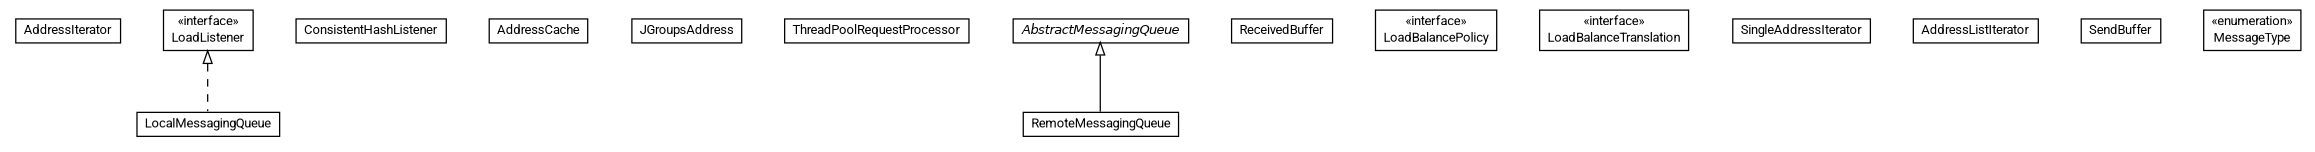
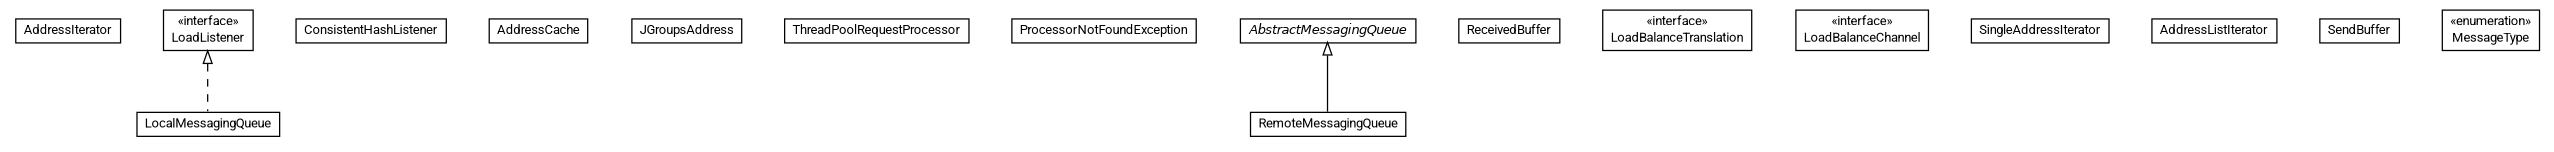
  digraph {
    fontname=Roboto
    nodesep=0.25
    ranksep=0.5
    node [fontcolor=black fontname=Roboto fontsize=10.0 shape=plaintext]
    edge [arrowtail=empty dir=back fontname=Roboto fontsize=10 headport=p labelfontname=Helvetica labelfontsize=10 tailport=p]
    n1 [label=<<table title="pt.ist.fenixframework.backend.infinispan.messaging.AddressIterator" border="0" cellborder="1" cellspacing="0" cellpadding="2" port="p" href="./AddressIterator.html"> 		<tr><td><table border="0" cellspacing="0" cellpadding="1"> <tr><td align="center" balign="center"> AddressIterator </td></tr> 		</table></td></tr> 		</table>>]
    n2 [label=<<table title="pt.ist.fenixframework.backend.infinispan.messaging.LocalMessagingQueue" border="0" cellborder="1" cellspacing="0" cellpadding="2" port="p" href="./LocalMessagingQueue.html"> 		<tr><td><table border="0" cellspacing="0" cellpadding="1"> <tr><td align="center" balign="center"> LocalMessagingQueue </td></tr> 		</table></td></tr> 		</table>>]
    n3 [label=<<table title="pt.ist.fenixframework.backend.infinispan.messaging.LocalMessagingQueue.ConsistentHashListener" border="0" cellborder="1" cellspacing="0" cellpadding="2" port="p" href="./LocalMessagingQueue.ConsistentHashListener.html"> 		<tr><td><table border="0" cellspacing="0" cellpadding="1"> <tr><td align="center" balign="center"> ConsistentHashListener </td></tr> 		</table></td></tr> 		</table>>]
    n4 [label=<<table title="pt.ist.fenixframework.backend.infinispan.messaging.AddressCache" border="0" cellborder="1" cellspacing="0" cellpadding="2" port="p" href="./AddressCache.html"> 		<tr><td><table border="0" cellspacing="0" cellpadding="1"> <tr><td align="center" balign="center"> AddressCache </td></tr> 		</table></td></tr> 		</table>>]
    n5 [label=<<table title="pt.ist.fenixframework.backend.infinispan.messaging.AddressCache.JGroupsAddress" border="0" cellborder="1" cellspacing="0" cellpadding="2" port="p" href="./AddressCache.JGroupsAddress.html"> 		<tr><td><table border="0" cellspacing="0" cellpadding="1"> <tr><td align="center" balign="center"> JGroupsAddress </td></tr> 		</table></td></tr> 		</table>>]
    n6 [label=<<table title="pt.ist.fenixframework.backend.infinispan.messaging.ThreadPoolRequestProcessor" border="0" cellborder="1" cellspacing="0" cellpadding="2" port="p" href="./ThreadPoolRequestProcessor.html"> 		<tr><td><table border="0" cellspacing="0" cellpadding="1"> <tr><td align="center" balign="center"> ThreadPoolRequestProcessor </td></tr> 		</table></td></tr> 		</table>>]
    n7 [label=<<table title="pt.ist.fenixframework.backend.infinispan.messaging.ThreadPoolRequestProcessor.LoadListener" border="0" cellborder="1" cellspacing="0" cellpadding="2" port="p" href="./ThreadPoolRequestProcessor.LoadListener.html"> 		<tr><td><table border="0" cellspacing="0" cellpadding="1"> <tr><td align="center" balign="center"> &#171;interface&#187; </td></tr> <tr><td align="center" balign="center"> LoadListener </td></tr> 		</table></td></tr> 		</table>>]
+   n8 [label=<<table title="pt.ist.fenixframework.backend.infinispan.messaging.ProcessorNotFoundException" border="0" cellborder="1" cellspacing="0" cellpadding="2" port="p" href="./ProcessorNotFoundException.html"> 		<tr><td><table border="0" cellspacing="0" cellpadding="1"> <tr><td align="center" balign="center"> ProcessorNotFoundException </td></tr> 		</table></td></tr> 		</table>>]
    n9 [label=<<table title="pt.ist.fenixframework.backend.infinispan.messaging.AbstractMessagingQueue" border="0" cellborder="1" cellspacing="0" cellpadding="2" port="p" href="./AbstractMessagingQueue.html"> 		<tr><td><table border="0" cellspacing="0" cellpadding="1"> <tr><td align="center" balign="center"><font face="Helvetica-Oblique"> AbstractMessagingQueue </font></td></tr> 		</table></td></tr> 		</table>>]
    n10 [label=<<table title="pt.ist.fenixframework.backend.infinispan.messaging.RemoteMessagingQueue" border="0" cellborder="1" cellspacing="0" cellpadding="2" port="p" href="./RemoteMessagingQueue.html"> 		<tr><td><table border="0" cellspacing="0" cellpadding="1"> <tr><td align="center" balign="center"> RemoteMessagingQueue </td></tr> 		</table></td></tr> 		</table>>]
    n11 [label=<<table title="pt.ist.fenixframework.backend.infinispan.messaging.ReceivedBuffer" border="0" cellborder="1" cellspacing="0" cellpadding="2" port="p" href="./ReceivedBuffer.html"> 		<tr><td><table border="0" cellspacing="0" cellpadding="1"> <tr><td align="center" balign="center"> ReceivedBuffer </td></tr> 		</table></td></tr> 		</table>>]
-   n12 [label=<<table title="pt.ist.fenixframework.backend.infinispan.messaging.LoadBalancePolicy" border="0" cellborder="1" cellspacing="0" cellpadding="2" port="p" href="./LoadBalancePolicy.html"> 		<tr><td><table border="0" cellspacing="0" cellpadding="1"> <tr><td align="center" balign="center"> &#171;interface&#187; </td></tr> <tr><td align="center" balign="center"> LoadBalancePolicy </td></tr> 		</table></td></tr> 		</table>>]
    n13 [label=<<table title="pt.ist.fenixframework.backend.infinispan.messaging.LoadBalancePolicy.LoadBalanceTranslation" border="0" cellborder="1" cellspacing="0" cellpadding="2" port="p" href="./LoadBalancePolicy.LoadBalanceTranslation.html"> 		<tr><td><table border="0" cellspacing="0" cellpadding="1"> <tr><td align="center" balign="center"> &#171;interface&#187; </td></tr> <tr><td align="center" balign="center"> LoadBalanceTranslation </td></tr> 		</table></td></tr> 		</table>>]
+   n14 [label=<<table title="pt.ist.fenixframework.backend.infinispan.messaging.LoadBalancePolicy.LoadBalanceChannel" border="0" cellborder="1" cellspacing="0" cellpadding="2" port="p" href="./LoadBalancePolicy.LoadBalanceChannel.html"> 		<tr><td><table border="0" cellspacing="0" cellpadding="1"> <tr><td align="center" balign="center"> &#171;interface&#187; </td></tr> <tr><td align="center" balign="center"> LoadBalanceChannel </td></tr> 		</table></td></tr> 		</table>>]
    n15 [label=<<table title="pt.ist.fenixframework.backend.infinispan.messaging.LoadBalancePolicy.SingleAddressIterator" border="0" cellborder="1" cellspacing="0" cellpadding="2" port="p" href="./LoadBalancePolicy.SingleAddressIterator.html"> 		<tr><td><table border="0" cellspacing="0" cellpadding="1"> <tr><td align="center" balign="center"> SingleAddressIterator </td></tr> 		</table></td></tr> 		</table>>]
    n16 [label=<<table title="pt.ist.fenixframework.backend.infinispan.messaging.LoadBalancePolicy.AddressListIterator" border="0" cellborder="1" cellspacing="0" cellpadding="2" port="p" href="./LoadBalancePolicy.AddressListIterator.html"> 		<tr><td><table border="0" cellspacing="0" cellpadding="1"> <tr><td align="center" balign="center"> AddressListIterator </td></tr> 		</table></td></tr> 		</table>>]
    n17 [label=<<table title="pt.ist.fenixframework.backend.infinispan.messaging.SendBuffer" border="0" cellborder="1" cellspacing="0" cellpadding="2" port="p" href="./SendBuffer.html"> 		<tr><td><table border="0" cellspacing="0" cellpadding="1"> <tr><td align="center" balign="center"> SendBuffer </td></tr> 		</table></td></tr> 		</table>>]
    n18 [label=<<table title="pt.ist.fenixframework.backend.infinispan.messaging.MessageType" border="0" cellborder="1" cellspacing="0" cellpadding="2" port="p" href="./MessageType.html"> 		<tr><td><table border="0" cellspacing="0" cellpadding="1"> <tr><td align="center" balign="center"> &#171;enumeration&#187; </td></tr> <tr><td align="center" balign="center"> MessageType </td></tr> 		</table></td></tr> 		</table>>]
    n7 -> n2 [style=dashed]
    n9 -> n10
  }
